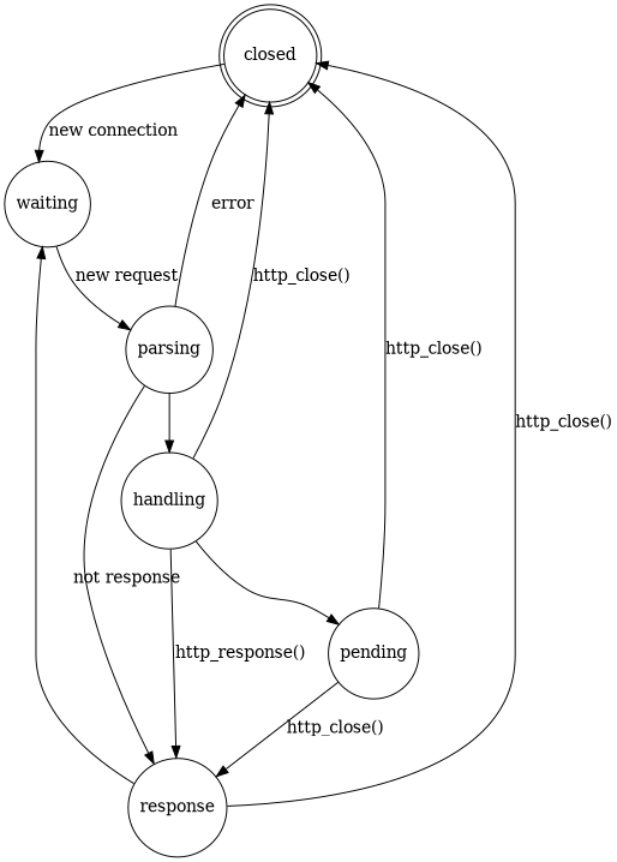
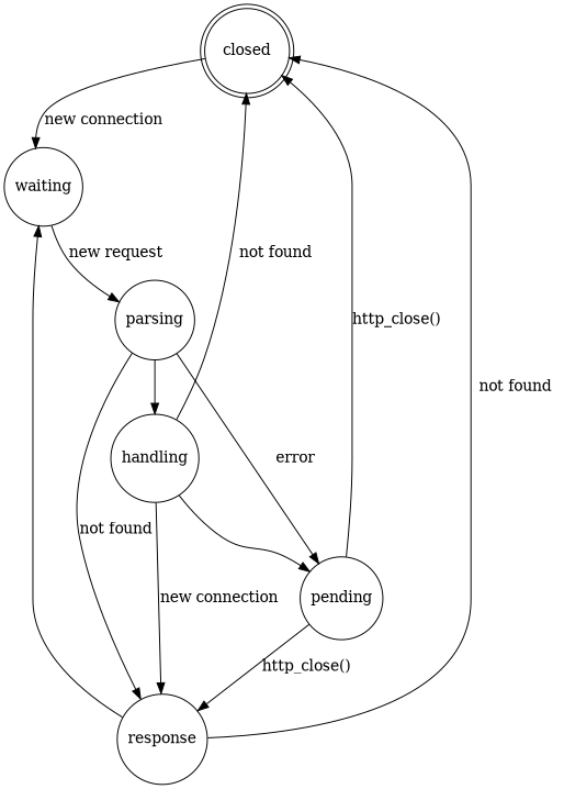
  digraph {
    node [shape=circle]
    closed [height=1 shape=doublecircle width=1]
    waiting [height=1 width=1]
    parsing [height=1 width=1]
    handling [height=1 width=1]
    response [height=1 width=1]
    pending [height=1 width=1]
    closed -> waiting [label="new connection"]
    waiting -> parsing [label="new request"]
-   parsing -> closed [label=error]
+   parsing -> pending [label=error]
    parsing -> handling
-   parsing -> response [label="not response"]
-   handling -> closed [label="http_close()"]
-   handling -> response [label="http_response()"]
+   parsing -> response [label="not found"]
+   handling -> closed [label="not found"]
+   handling -> response [label="new connection"]
    handling -> pending
-   response -> closed [label="http_close()"]
+   response -> closed [label="not found"]
    response -> waiting
    pending -> closed [label="http_close()"]
    pending -> response [label="http_close()"]
  }
